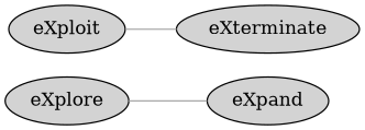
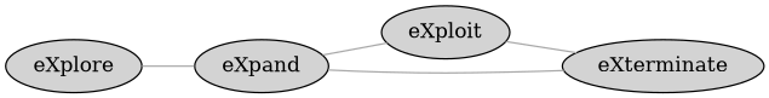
  digraph {
    fontname="DejaVu Serif"
    rankdir=LR
    node [color=black fillcolor=lightgray fontcolor=black fontname="DejaVu Serif" style=filled]
    edge [color=darkgray dir=none fontname="DejaVu Serif"]
    eXplore
    eXpand
    eXploit
    eXterminate
    eXplore -> eXpand
+   eXpand -> eXploit
+   eXpand -> eXterminate
    eXploit -> eXterminate
  }
